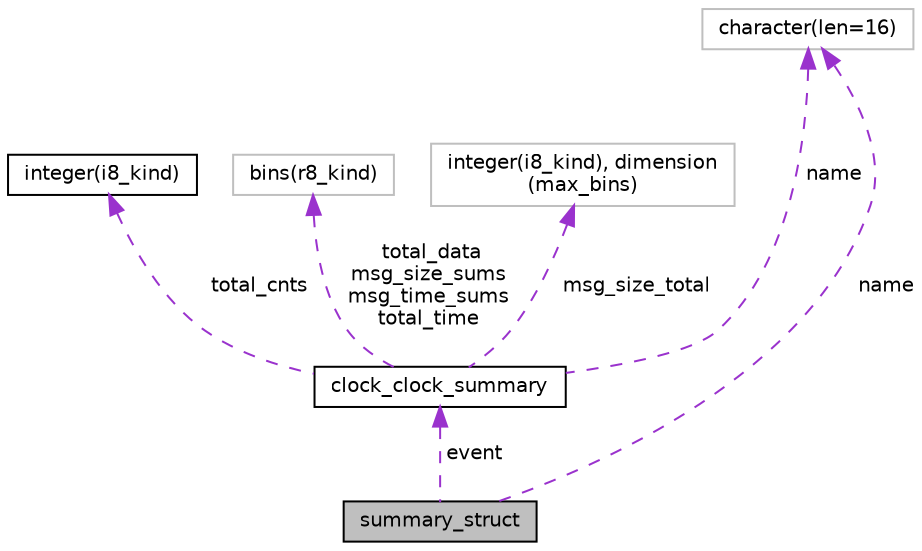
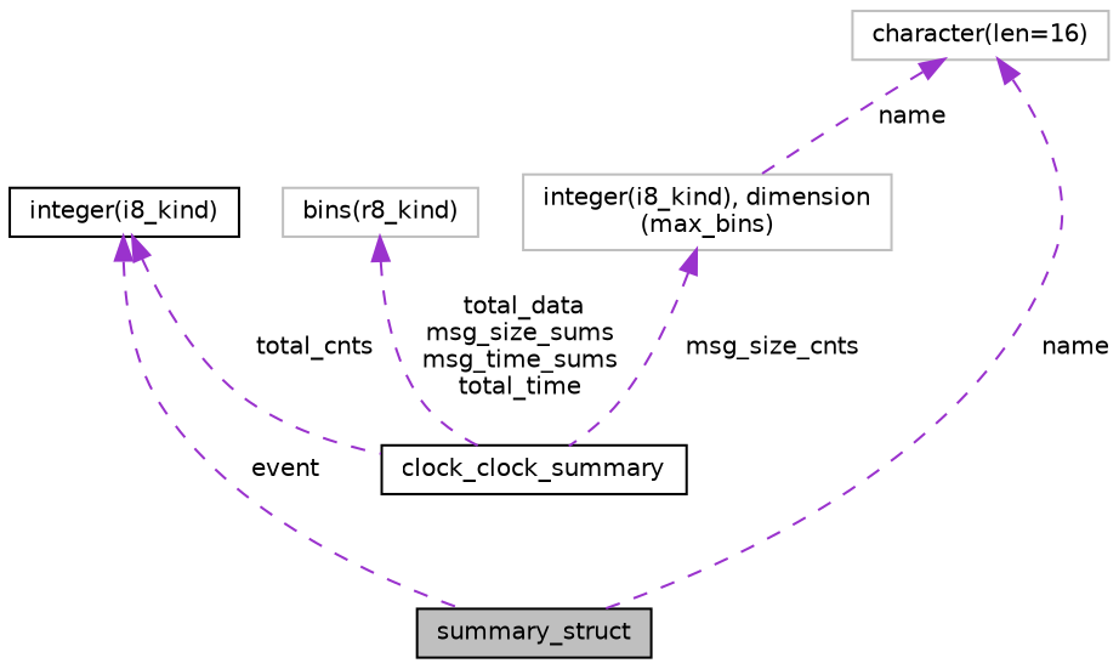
  digraph {
    node [color=black fillcolor=white fontname=Helvetica fontsize=10 shape=record style=filled]
    edge [color=darkorchid3 dir=back fontname=Helvetica fontsize=10 labelfontname=Helvetica labelfontsize=10 style=dashed]
    n1 [fillcolor=grey75 fontcolor=black height=0.2 label=summary_struct width=0.4]
    n2 [height=0.2 label=clock_clock_summary width=0.4]
    n3 [color=grey75 height=0.2 label="character(len=16)" width=0.4]
    n4 [height=0.2 label="integer(i8_kind)" width=0.4]
    n5 [color=grey75 height=0.2 label="bins(r8_kind)" width=0.4]
    n6 [color=grey75 height=0.2 label="integer(i8_kind), dimension\l(max_bins)" width=0.4]
-   n2 -> n1 [label=" event"]
+   n4 -> n1 [label=" event"]
    n3 -> n1 [label=" name"]
-   n3 -> n2 [label=" name"]
+   n3 -> n6 [label=" name"]
    n4 -> n2 [label=" total_cnts"]
    n5 -> n2 [label=" total_data\nmsg_size_sums\nmsg_time_sums\ntotal_time"]
-   n6 -> n2 [label=" msg_size_total"]
+   n6 -> n2 [label=" msg_size_cnts"]
  }
